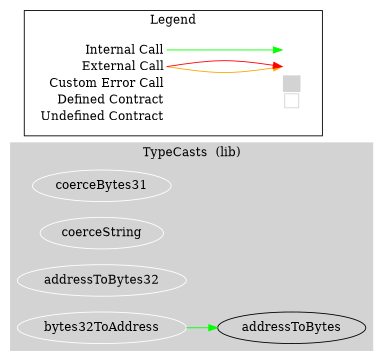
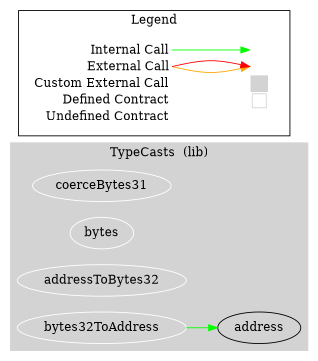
  digraph {
    compound=true
    rankdir=LR
    node [color=white]
    edge [color=green headport="i2:w" tailport="i2:e"]
    n1 [label=coerceBytes31]
-   n2 [label=coerceString]
+   n2 [label=bytes]
    n3 [label=addressToBytes32]
    n4 [label=bytes32ToAddress]
-   n5 [label=addressToBytes color=""]
-   n6 [label=<<table border="0" cellpadding="2" cellspacing="0" cellborder="0">   <tr><td align="right" port="i1">Internal Call</td></tr>   <tr><td align="right" port="i2">External Call</td></tr>   <tr><td align="right" port="i2">Custom Error Call</td></tr>   <tr><td align="right" port="i3">Defined Contract</td></tr>   <tr><td align="right" port="i4">Undefined Contract</td></tr>   </table>> shape=plaintext color=""]
+   n5 [label=address color=""]
+   n6 [label=<<table border="0" cellpadding="2" cellspacing="0" cellborder="0">   <tr><td align="right" port="i1">Internal Call</td></tr>   <tr><td align="right" port="i2">External Call</td></tr>   <tr><td align="right" port="i2">Custom External Call</td></tr>   <tr><td align="right" port="i3">Defined Contract</td></tr>   <tr><td align="right" port="i4">Undefined Contract</td></tr>   </table>> shape=plaintext color=""]
    n7 [label=<<table border="0" cellpadding="2" cellspacing="0" cellborder="0">   <tr><td port="i1">&nbsp;&nbsp;&nbsp;</td></tr>   <tr><td port="i2">&nbsp;&nbsp;&nbsp;</td></tr>   <tr><td port="i3" bgcolor="lightgray">&nbsp;&nbsp;&nbsp;</td></tr>   <tr><td port="i4">     <table border="1" cellborder="0" cellspacing="0" cellpadding="7" color="lightgray">       <tr>        <td></td>       </tr>      </table>   </td></tr>   </table>> shape=plaintext color=""]
    subgraph cluster_1 {
      bgcolor=lightgray
      color=lightgray
      label="TypeCasts  (lib)"
      style=filled
      n1
      n2
      n3
      n4
      n5
    }
    subgraph cluster_2 {
      label=Legend
      n6
      n7
    }
    n4 -> n5
    n6 -> n7 [headport="i1:w" tailport="i1:e"]
    n6 -> n7 [color=orange]
    n6 -> n7 [color=red]
  }
